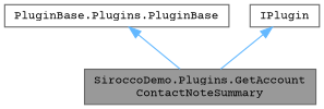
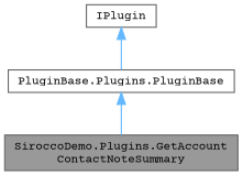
  digraph {
    fontname="Courier Prime"
    node [color=gray40 fillcolor=white fontname="Courier Prime" fontsize=10 shape=box style=filled]
    edge [color=steelblue1 dir=back fontname="Courier Prime" fontsize=10 labelfontname=Helvetica labelfontsize=10 style=solid]
    n1 [fillcolor=grey60 fontcolor=black height=0.2 label="SiroccoDemo.Plugins.GetAccount\lContactNoteSummary" width=0.4]
    n2 [height=0.2 label="PluginBase.Plugins.PluginBase" width=0.4]
    n3 [height=0.2 label=IPlugin width=0.4]
    n2 -> n1
-   n3 -> n1
+   n3 -> n2
  }
